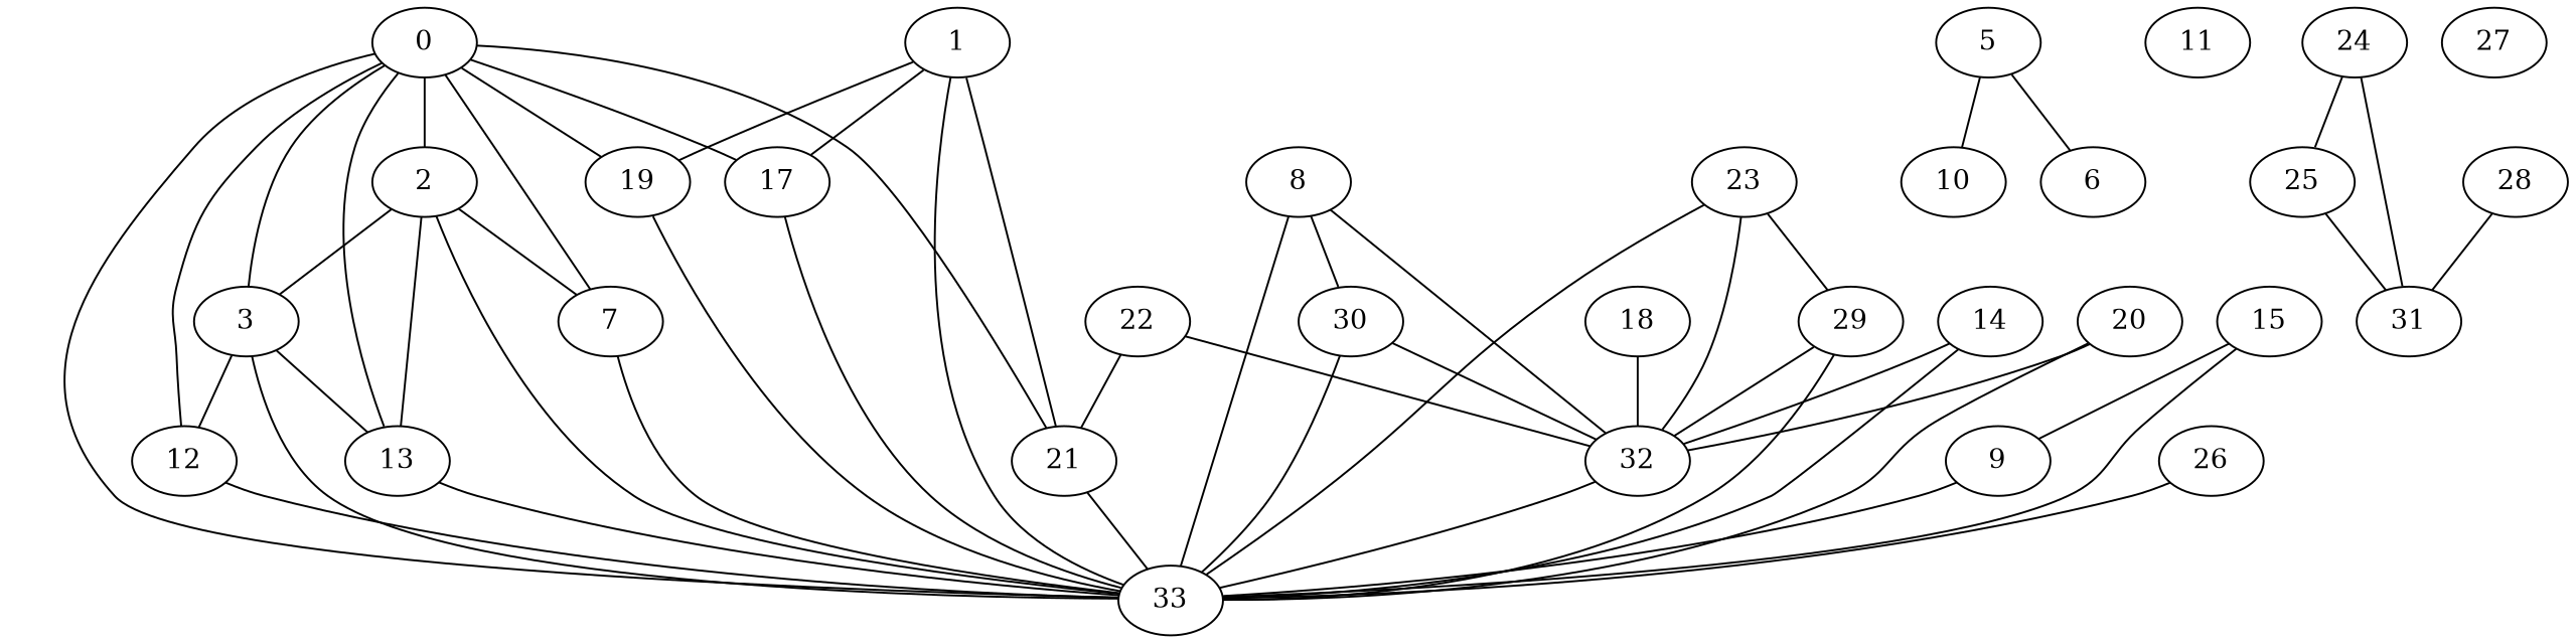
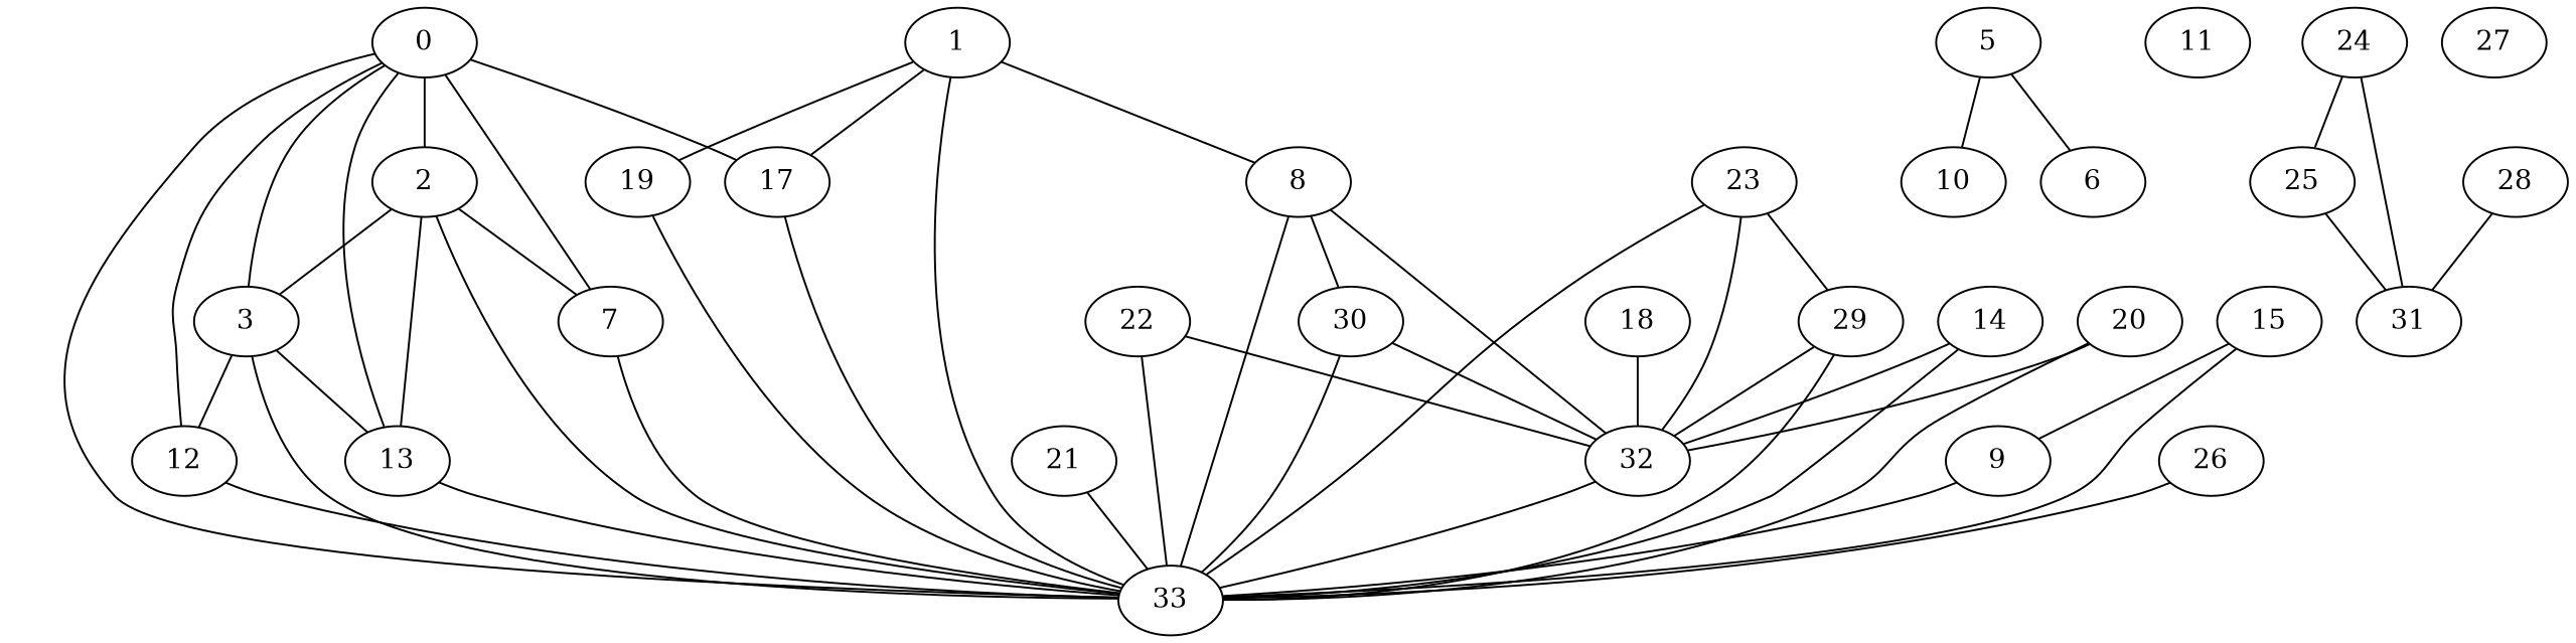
  graph {
    0
    2
    3
    7
    12
    13
    17
    19
    21
    33
    1
    5
    10
    6
    8
    30
    32
    9
    11
    14
    15
    18
    20
    22
    23
    29
    24
    25
    31
    26
    27
    28
    0 -- 2
    0 -- 3
    0 -- 7
    0 -- 12
    0 -- 13
    0 -- 17
-   0 -- 19
-   0 -- 21
    0 -- 33
    2 -- 3
    2 -- 7
    2 -- 13
    2 -- 33
    3 -- 12
    3 -- 13
    3 -- 33
    7 -- 33
    12 -- 33
    13 -- 33
    17 -- 33
    19 -- 33
    21 -- 33
    1 -- 17
    1 -- 19
-   1 -- 21
+   1 -- 8
    1 -- 33
    5 -- 10
    5 -- 6
    8 -- 33
    8 -- 30
    8 -- 32
    30 -- 33
    30 -- 32
    32 -- 33
    9 -- 33
    14 -- 33
    14 -- 32
    15 -- 33
    15 -- 9
    18 -- 32
    20 -- 33
    20 -- 32
-   22 -- 21
+   22 -- 33
    22 -- 32
    23 -- 33
    23 -- 32
    23 -- 29
    29 -- 33
    29 -- 32
    24 -- 25
    24 -- 31
    25 -- 31
    26 -- 33
    28 -- 31
  }
